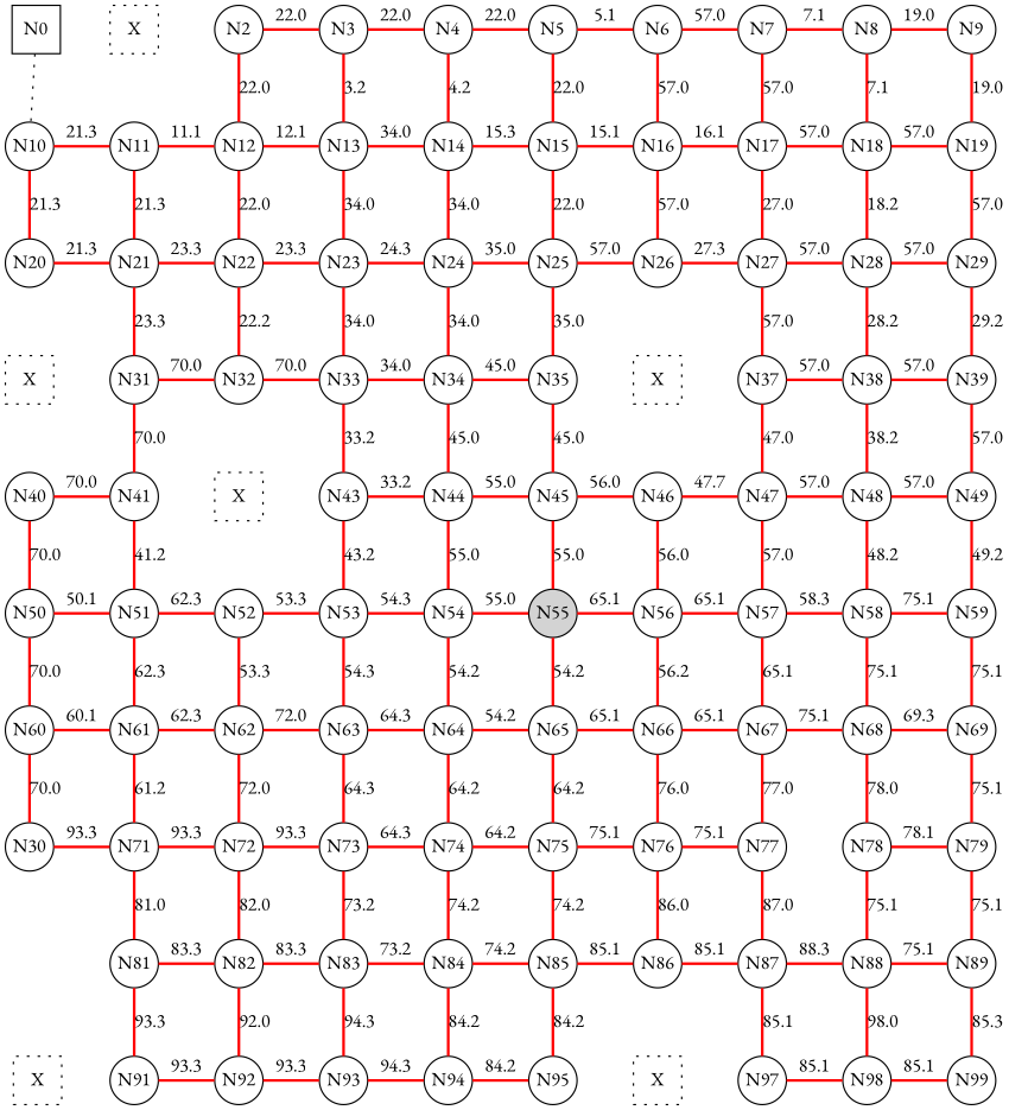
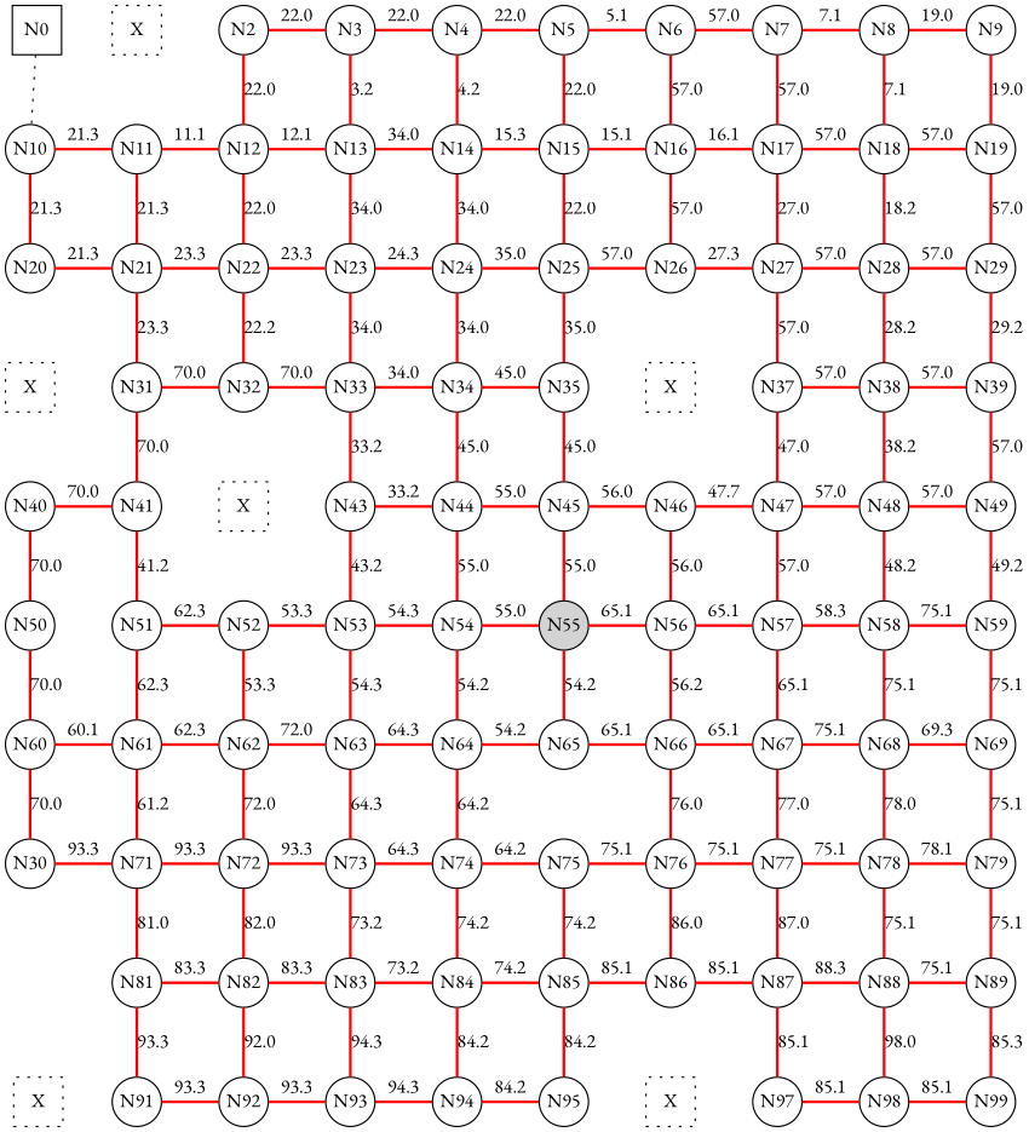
  digraph {
    fontname="EB Garamond"
    node [fixedsize=true fontname="EB Garamond" shape=circle]
    edge [dir=none fontname="EB Garamond" style=bold color=red]
    N0 [shape=square]
    n2 [label=X shape=square style=dotted]
    N2
    N3
    N4
    N5
    N6
    N7
    N8
    N9
    N10
    N11
    N12
    N13
    N14
    N15
    N16
    N17
    N18
    N19
    N20
    N21
    N22
    N23
    N24
    N25
    N26
    N27
    N28
    N29
    n31 [label=X shape=square style=dotted]
    N31
    N32
    N33
    N34
    N35
    n37 [label=X shape=square style=dotted]
    N37
    N38
    N39
    N40
    N41
    n43 [label=X shape=square style=dotted]
    N43
    N44
    N45
    N46
    N47
    N48
    N49
    N50
    N51
    N52
    N53
    N54
    N55 [style=filled]
    N56
    N57
    N58
    N59
    N60
    N61
    N62
    N63
    N64
    N65
    N66
    N67
    N68
    N69
    n71 [label=N30]
    N71
    N72
    N73
    N74
    N75
    N76
    N77
    N78
    N79
    N81
    N82
    N83
    N84
    N85
    N86
    N87
    N88
    N89
    n90 [label=X shape=square style=dotted]
    N91
    N92
    N93
    N94
    N95
    n96 [label=X shape=square style=dotted]
    N97
    N98
    N99
    subgraph sub_1 {
      rank=same
      N0
      n2
      N2
      N3
      N4
      N5
      N6
      N7
      N8
      N9
    }
    subgraph sub_2 {
      rank=same
      N10
      N11
      N12
      N13
      N14
      N15
      N16
      N17
      N18
      N19
    }
    subgraph sub_3 {
      rank=same
      N20
      N21
      N22
      N23
      N24
      N25
      N26
      N27
      N28
      N29
    }
    subgraph sub_4 {
      rank=same
      n31
      N31
      N32
      N33
      N34
      N35
      n37
      N37
      N38
      N39
    }
    subgraph sub_5 {
      rank=same
      N40
      N41
      n43
      N43
      N44
      N45
      N46
      N47
      N48
      N49
    }
    subgraph sub_6 {
      rank=same
      N50
      N51
      N52
      N53
      N54
      N55
      N56
      N57
      N58
      N59
    }
    subgraph sub_7 {
      rank=same
      N60
      N61
      N62
      N63
      N64
      N65
      N66
      N67
      N68
      N69
    }
    subgraph sub_8 {
      rank=same
      n71
      N71
      N72
      N73
      N74
      N75
      N76
      N77
      N78
      N79
    }
    subgraph sub_9 {
      rank=same
      N81
      N82
      N83
      N84
      N85
      N86
      N87
      N88
      N89
    }
    subgraph sub_10 {
      rank=same
      n90
      N91
      N92
      N93
      N94
      N95
      n96
      N97
      N98
      N99
    }
    N0 -> n2 [label=" " style=invis color=""]
    N0 -> N10 [style=dotted color=""]
    n2 -> N2 [label=" " style=invis color=""]
    n2 -> N11 [label=" " style=invis color=""]
    N2 -> N3 [label=22.0]
    N2 -> N12 [label=22.0]
    N3 -> N4 [label=22.0]
    N3 -> N13 [label=3.2]
    N4 -> N5 [label=22.0]
    N4 -> N14 [label=4.2]
    N5 -> N6 [label=5.1]
    N5 -> N15 [label=22.0]
    N6 -> N7 [label=57.0]
    N6 -> N16 [label=57.0]
    N7 -> N8 [label=7.1]
    N7 -> N17 [label=57.0]
    N8 -> N9 [label=19.0]
    N8 -> N18 [label=7.1]
    N9 -> N19 [label=19.0]
    N10 -> N11 [label=21.3]
    N10 -> N20 [label=21.3]
    N11 -> N12 [label=11.1]
    N11 -> N21 [label=21.3]
    N12 -> N13 [label=12.1]
    N12 -> N22 [label=22.0]
    N13 -> N14 [label=34.0]
    N13 -> N23 [label=34.0]
    N14 -> N15 [label=15.3]
    N14 -> N24 [label=34.0]
    N15 -> N16 [label=15.1]
    N15 -> N25 [label=22.0]
    N16 -> N17 [label=16.1]
    N16 -> N26 [label=57.0]
    N17 -> N18 [label=57.0]
    N17 -> N27 [label=27.0]
    N18 -> N19 [label=57.0]
    N18 -> N28 [label=18.2]
    N19 -> N29 [label=57.0]
    N20 -> N21 [label=21.3]
    N20 -> n31 [label=" " style=invis color=""]
    N21 -> N22 [label=23.3]
    N21 -> N31 [label=23.3]
    N22 -> N23 [label=23.3]
    N22 -> N32 [label=22.2]
    N23 -> N24 [label=24.3]
    N23 -> N33 [label=34.0]
    N24 -> N25 [label=35.0]
    N24 -> N34 [label=34.0]
    N25 -> N26 [label=57.0]
    N25 -> N35 [label=35.0]
    N26 -> N27 [label=27.3]
    N26 -> n37 [label=" " style=invis color=""]
    N27 -> N28 [label=57.0]
    N27 -> N37 [label=57.0]
    N28 -> N29 [label=57.0]
    N28 -> N38 [label=28.2]
    N29 -> N39 [label=29.2]
    n31 -> N31 [label=" " style=invis color=""]
    n31 -> N40 [label=" " style=invis color=""]
    N31 -> N32 [label=70.0]
    N31 -> N41 [label=70.0]
    N32 -> N33 [label=70.0]
    N32 -> n43 [label=" " style=invis color=""]
    N33 -> N34 [label=34.0]
    N33 -> N43 [label=33.2]
    N34 -> N35 [label=45.0]
    N34 -> N44 [label=45.0]
    N35 -> n37 [label=" " style=invis color=""]
    N35 -> N45 [label=45.0]
    n37 -> N37 [label=" " style=invis color=""]
    n37 -> N46 [label=" " style=invis color=""]
    N37 -> N38 [label=57.0]
    N37 -> N47 [label=47.0]
    N38 -> N39 [label=57.0]
    N38 -> N48 [label=38.2]
    N39 -> N49 [label=57.0]
    N40 -> N41 [label=70.0]
    N40 -> N50 [label=70.0]
    N41 -> n43 [label=" " style=invis color=""]
    N41 -> N51 [label=41.2]
    n43 -> N43 [label=" " style=invis color=""]
    n43 -> N52 [label=" " style=invis color=""]
    N43 -> N44 [label=33.2]
    N43 -> N53 [label=43.2]
    N44 -> N45 [label=55.0]
    N44 -> N54 [label=55.0]
    N45 -> N46 [label=56.0]
    N45 -> N55 [label=55.0]
    N46 -> N47 [label=47.7]
    N46 -> N56 [label=56.0]
    N47 -> N48 [label=57.0]
    N47 -> N57 [label=57.0]
    N48 -> N49 [label=57.0]
    N48 -> N58 [label=48.2]
    N49 -> N59 [label=49.2]
-   N50 -> N51 [label=50.1]
    N50 -> N60 [label=70.0]
    N51 -> N52 [label=62.3]
    N51 -> N61 [label=62.3]
    N52 -> N53 [label=53.3]
    N52 -> N62 [label=53.3]
    N53 -> N54 [label=54.3]
    N53 -> N63 [label=54.3]
    N54 -> N55 [label=55.0]
    N54 -> N64 [label=54.2]
    N55 -> N56 [label=65.1]
    N55 -> N65 [label=54.2]
    N56 -> N57 [label=65.1]
    N56 -> N66 [label=56.2]
    N57 -> N58 [label=58.3]
    N57 -> N67 [label=65.1]
    N58 -> N59 [label=75.1]
    N58 -> N68 [label=75.1]
    N59 -> N69 [label=75.1]
    N60 -> N61 [label=60.1]
    N60 -> n71 [label=70.0]
    N61 -> N62 [label=62.3]
    N61 -> N71 [label=61.2]
    N62 -> N63 [label=72.0]
    N62 -> N72 [label=72.0]
    N63 -> N64 [label=64.3]
    N63 -> N73 [label=64.3]
    N64 -> N65 [label=54.2]
    N64 -> N74 [label=64.2]
    N65 -> N66 [label=65.1]
-   N65 -> N75 [label=64.2]
    N66 -> N67 [label=65.1]
    N66 -> N76 [label=76.0]
    N67 -> N68 [label=75.1]
    N67 -> N77 [label=77.0]
    N68 -> N69 [label=69.3]
    N68 -> N78 [label=78.0]
    N69 -> N79 [label=75.1]
    n71 -> N71 [label=93.3]
    N71 -> N72 [label=93.3]
    N71 -> N81 [label=81.0]
    N72 -> N73 [label=93.3]
    N72 -> N82 [label=82.0]
    N73 -> N74 [label=64.3]
    N73 -> N83 [label=73.2]
    N74 -> N75 [label=64.2]
    N74 -> N84 [label=74.2]
    N75 -> N76 [label=75.1]
    N75 -> N85 [label=74.2]
    N76 -> N77 [label=75.1]
    N76 -> N86 [label=86.0]
+   N77 -> N78 [label=75.1]
    N77 -> N87 [label=87.0]
    N78 -> N79 [label=78.1]
    N78 -> N88 [label=75.1]
    N79 -> N89 [label=75.1]
    N81 -> N82 [label=83.3]
    N81 -> N91 [label=93.3]
    N82 -> N83 [label=83.3]
    N82 -> N92 [label=92.0]
    N83 -> N84 [label=73.2]
    N83 -> N93 [label=94.3]
    N84 -> N85 [label=74.2]
    N84 -> N94 [label=84.2]
    N85 -> N86 [label=85.1]
    N85 -> N95 [label=84.2]
    N86 -> N87 [label=85.1]
    N86 -> n96 [label=" " style=invis color=""]
    N87 -> N88 [label=88.3]
    N87 -> N97 [label=85.1]
    N88 -> N89 [label=75.1]
    N88 -> N98 [label=98.0]
    N89 -> N99 [label=85.3]
    n90 -> N91 [label=" " style=invis color=""]
    N91 -> N92 [label=93.3]
    N92 -> N93 [label=93.3]
    N93 -> N94 [label=94.3]
    N94 -> N95 [label=84.2]
    N95 -> n96 [label=" " style=invis color=""]
    n96 -> N97 [label=" " style=invis color=""]
    N97 -> N98 [label=85.1]
    N98 -> N99 [label=85.1]
  }
